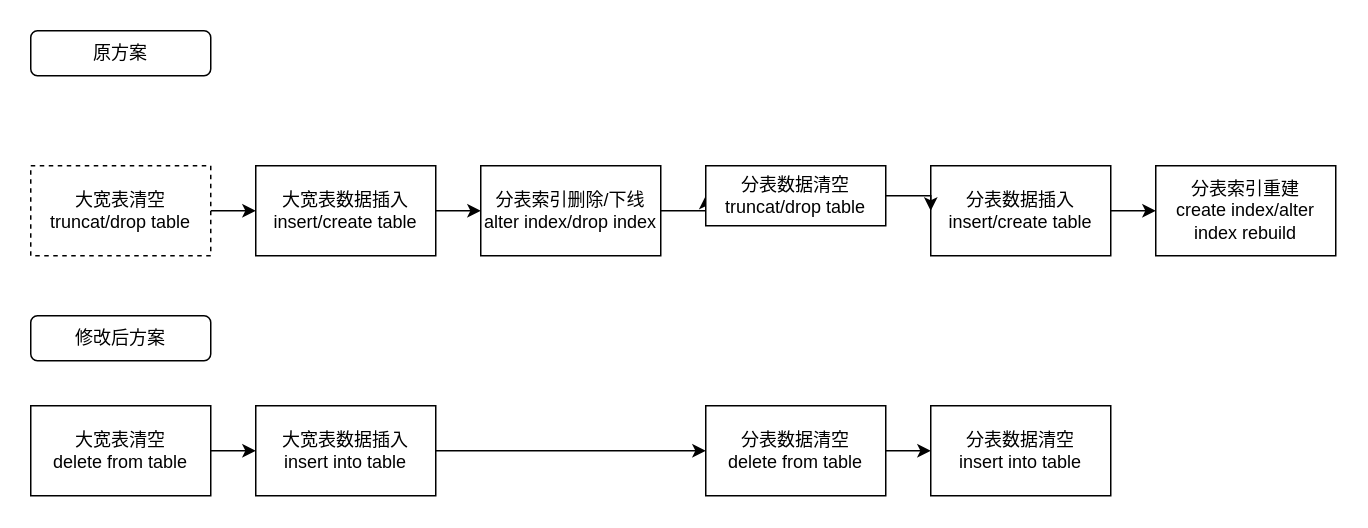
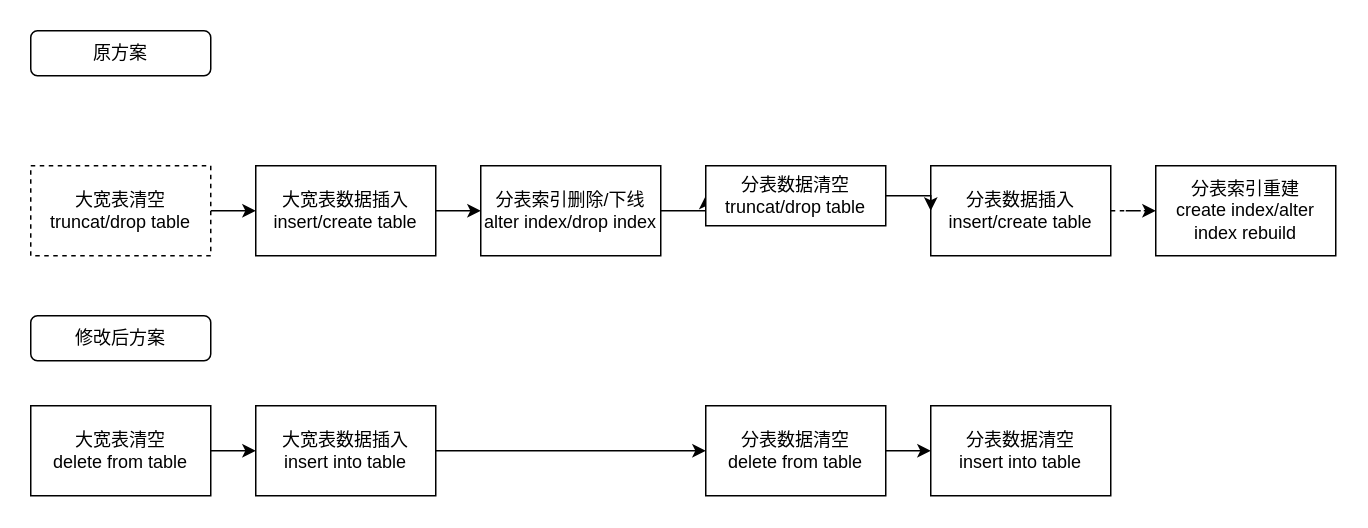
  <mxCell id="0" />
  <mxCell id="1" parent="0" />
  <mxCell id="2" style="edgeStyle=orthogonalEdgeStyle;rounded=0;orthogonalLoop=1;jettySize=auto;html=1;exitX=1;exitY=0.5;exitDx=0;exitDy=0;" edge="1" parent="1" source="3" target="5"><mxGeometry relative="1" as="geometry" /></mxCell>
  <mxCell id="3" value="大宽表清空&lt;br&gt;truncat/drop table" style="rounded=0;whiteSpace=wrap;html=1;dashed=1;" vertex="1" parent="1"><mxGeometry x="20" y="110" width="120" height="60" as="geometry" /></mxCell>
  <mxCell id="4" style="edgeStyle=orthogonalEdgeStyle;rounded=0;orthogonalLoop=1;jettySize=auto;html=1;exitX=1;exitY=0.5;exitDx=0;exitDy=0;entryX=0;entryY=0.5;entryDx=0;entryDy=0;" edge="1" parent="1" source="5" target="7"><mxGeometry relative="1" as="geometry" /></mxCell>
  <mxCell id="5" value="大宽表数据插入&lt;br&gt;insert/create table" style="rounded=0;whiteSpace=wrap;html=1;" vertex="1" parent="1"><mxGeometry x="170" y="110" width="120" height="60" as="geometry" /></mxCell>
  <mxCell id="6" style="edgeStyle=orthogonalEdgeStyle;rounded=0;orthogonalLoop=1;jettySize=auto;html=1;exitX=1;exitY=0.5;exitDx=0;exitDy=0;entryX=0;entryY=0.5;entryDx=0;entryDy=0;" edge="1" parent="1" source="7" target="9"><mxGeometry relative="1" as="geometry" /></mxCell>
  <mxCell id="7" value="分表索引删除/下线&lt;br&gt;alter index/drop index" style="rounded=0;whiteSpace=wrap;html=1;" vertex="1" parent="1"><mxGeometry x="320" y="110" width="120" height="60" as="geometry" /></mxCell>
  <mxCell id="8" value="分表数据插入&lt;br&gt;insert/create table" style="rounded=0;whiteSpace=wrap;html=1;" vertex="1" parent="1"><mxGeometry x="620" y="110" width="120" height="60" as="geometry" /></mxCell>
  <mxCell id="9" value="分表数据清空&lt;br&gt;truncat/drop table" style="rounded=0;whiteSpace=wrap;html=1;" vertex="1" parent="1"><mxGeometry x="470" y="110" width="120" height="40" as="geometry" /></mxCell>
  <mxCell id="10" value="分表索引重建&lt;br&gt;create index/alter index rebuild" style="rounded=0;whiteSpace=wrap;html=1;" vertex="1" parent="1"><mxGeometry x="770" y="110" width="120" height="60" as="geometry" /></mxCell>
  <mxCell id="11" style="edgeStyle=orthogonalEdgeStyle;rounded=0;orthogonalLoop=1;jettySize=auto;html=1;exitX=1;exitY=0.5;exitDx=0;exitDy=0;entryX=0;entryY=0.5;entryDx=0;entryDy=0;" edge="1" parent="1" source="9" target="8"><mxGeometry relative="1" as="geometry"><mxPoint x="510" y="150" as="sourcePoint" /><mxPoint x="570" y="150" as="targetPoint" /></mxGeometry></mxCell>
- <mxCell id="12" style="edgeStyle=orthogonalEdgeStyle;rounded=0;orthogonalLoop=1;jettySize=auto;html=1;exitX=1;exitY=0.5;exitDx=0;exitDy=0;" edge="1" parent="1" source="8" target="10"><mxGeometry relative="1" as="geometry"><mxPoint x="860" y="140" as="sourcePoint" /><mxPoint x="750" y="150" as="targetPoint" /></mxGeometry></mxCell>
+ <mxCell id="12" style="edgeStyle=orthogonalEdgeStyle;rounded=0;orthogonalLoop=1;jettySize=auto;html=1;exitX=1;exitY=0.5;exitDx=0;exitDy=0;dashed=1;" edge="1" parent="1" source="8" target="10"><mxGeometry relative="1" as="geometry"><mxPoint x="860" y="140" as="sourcePoint" /><mxPoint x="750" y="150" as="targetPoint" /></mxGeometry></mxCell>
  <mxCell id="13" value="大宽表清空&lt;br&gt;delete from table" style="rounded=0;whiteSpace=wrap;html=1;" vertex="1" parent="1"><mxGeometry x="20" y="270" width="120" height="60" as="geometry" /></mxCell>
  <mxCell id="14" value="大宽表数据插入&lt;br&gt;insert into table" style="rounded=0;whiteSpace=wrap;html=1;" vertex="1" parent="1"><mxGeometry x="170" y="270" width="120" height="60" as="geometry" /></mxCell>
  <mxCell id="15" style="edgeStyle=orthogonalEdgeStyle;rounded=0;orthogonalLoop=1;jettySize=auto;html=1;exitX=1;exitY=0.5;exitDx=0;exitDy=0;entryX=0;entryY=0.5;entryDx=0;entryDy=0;" edge="1" parent="1" source="13" target="14"><mxGeometry relative="1" as="geometry"><mxPoint x="150" y="170" as="sourcePoint" /><mxPoint x="200" y="300" as="targetPoint" /></mxGeometry></mxCell>
  <mxCell id="16" value="分表数据清空&lt;br&gt;delete from table" style="rounded=0;whiteSpace=wrap;html=1;" vertex="1" parent="1"><mxGeometry x="470" y="270" width="120" height="60" as="geometry" /></mxCell>
  <mxCell id="17" value="" style="endArrow=classic;html=1;rounded=0;exitX=1;exitY=0.5;exitDx=0;exitDy=0;entryX=0;entryY=0.5;entryDx=0;entryDy=0;" edge="1" parent="1" source="14" target="16"><mxGeometry width="50" height="50" relative="1" as="geometry"><mxPoint x="580" y="180" as="sourcePoint" /><mxPoint x="630" y="130" as="targetPoint" /></mxGeometry></mxCell>
  <mxCell id="18" value="分表数据清空&lt;br&gt;insert into table" style="rounded=0;whiteSpace=wrap;html=1;" vertex="1" parent="1"><mxGeometry x="620" y="270" width="120" height="60" as="geometry" /></mxCell>
  <mxCell id="19" style="edgeStyle=orthogonalEdgeStyle;rounded=0;orthogonalLoop=1;jettySize=auto;html=1;exitX=1;exitY=0.5;exitDx=0;exitDy=0;entryX=0;entryY=0.5;entryDx=0;entryDy=0;" edge="1" parent="1" source="16" target="18"><mxGeometry relative="1" as="geometry"><mxPoint x="690" y="150" as="sourcePoint" /><mxPoint x="750" y="150" as="targetPoint" /></mxGeometry></mxCell>
  <mxCell id="20" value="原方案" style="rounded=1;whiteSpace=wrap;html=1;" vertex="1" parent="1"><mxGeometry x="20" y="20" width="120" height="30" as="geometry" /></mxCell>
  <mxCell id="21" value="修改后方案" style="rounded=1;whiteSpace=wrap;html=1;" vertex="1" parent="1"><mxGeometry x="20" y="210" width="120" height="30" as="geometry" /></mxCell>
